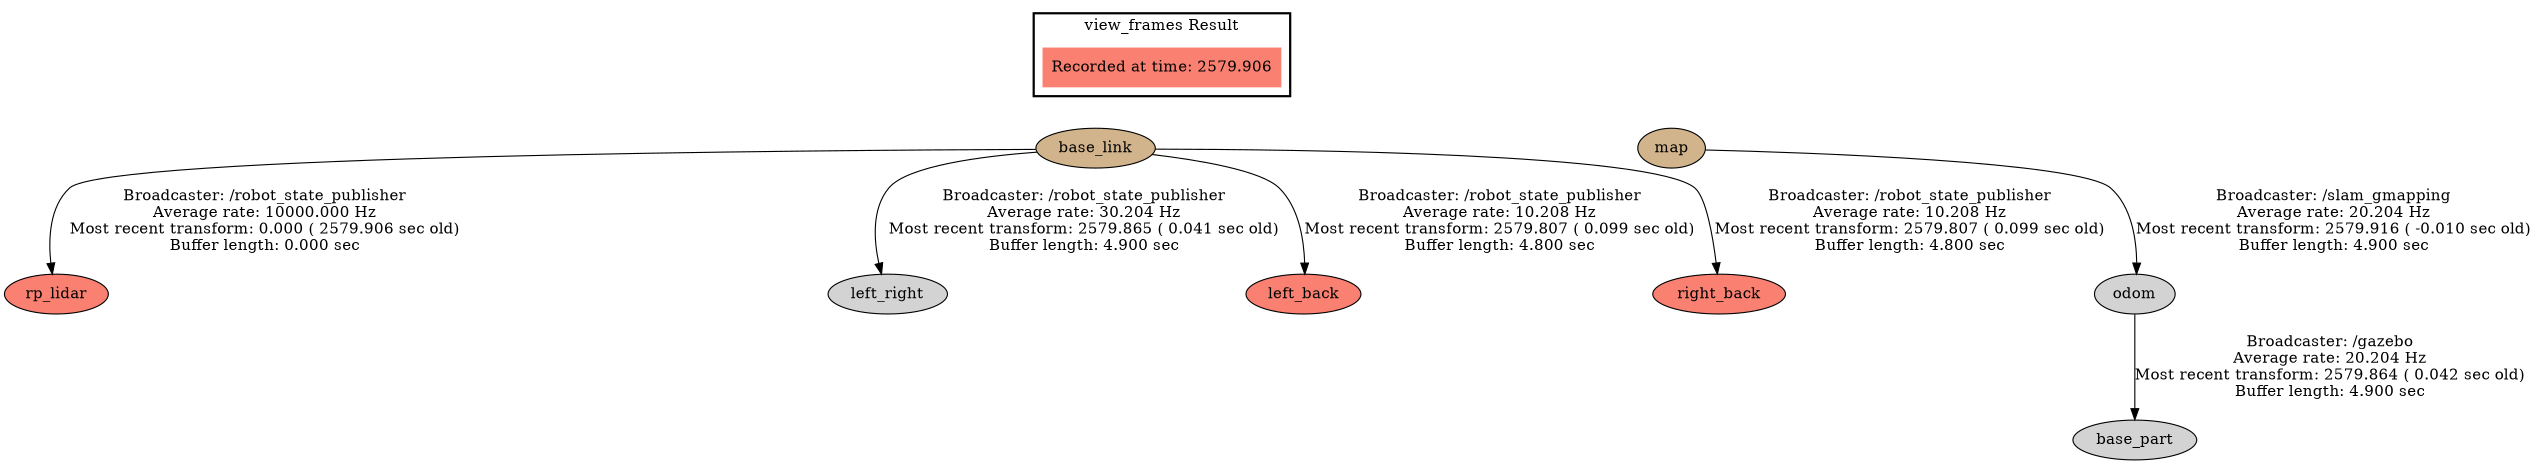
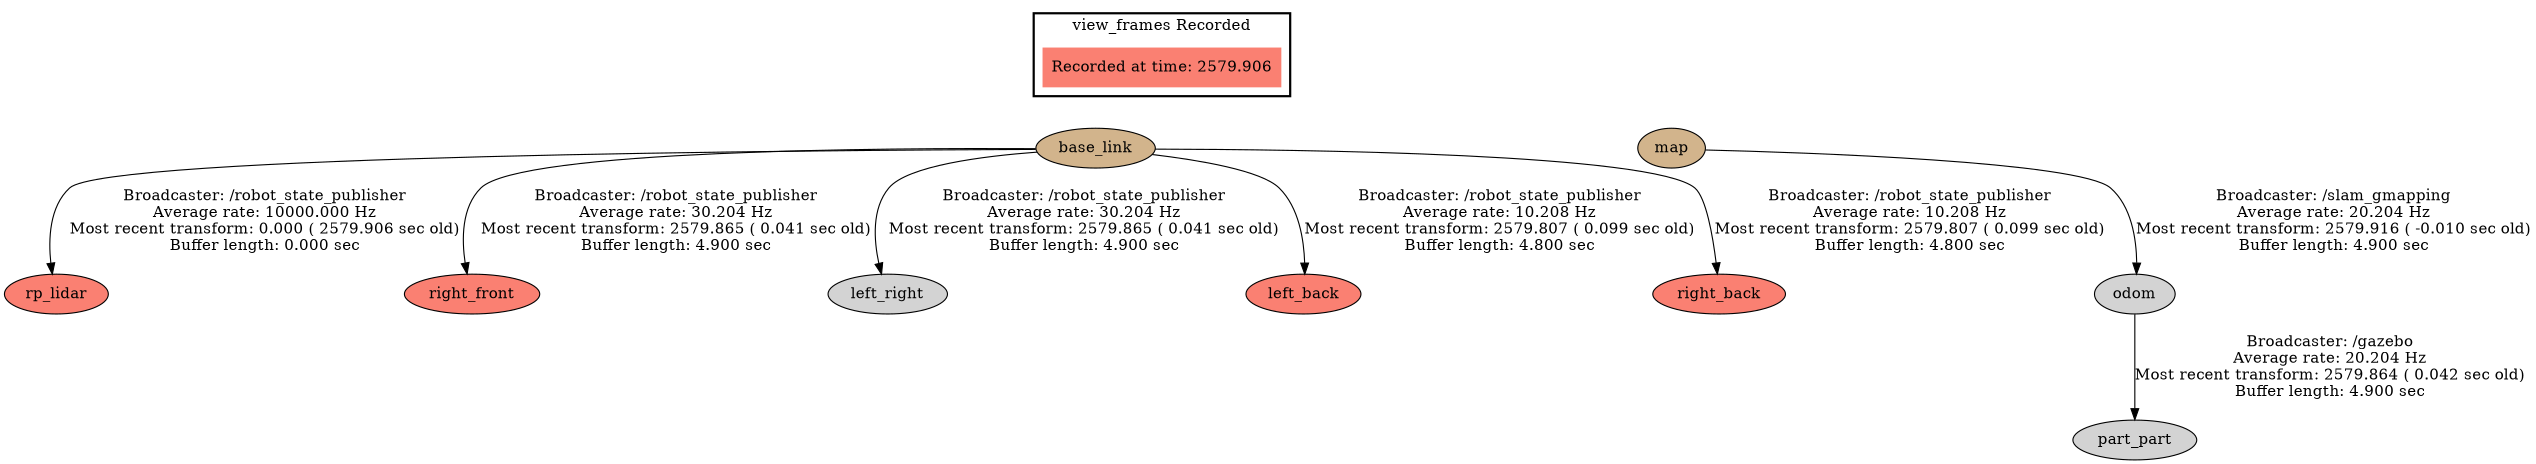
  digraph {
    node [fillcolor=salmon style=filled]
    "Recorded at time: 2579.906" [shape=plaintext]
    base_link [fillcolor=tan]
    map [fillcolor=tan]
    rp_lidar
+   right_front
    n6 [fillcolor=lightgrey label=left_right]
    left_back
    right_back
    odom [fillcolor=lightgrey]
-   base_part [fillcolor=lightgrey]
+   base_part [fillcolor=lightgrey label=part_part]
    subgraph cluster_1 {
      color=black
-     label="view_frames Result"
+     label="view_frames Recorded"
      style=bold
      "Recorded at time: 2579.906"
    }
    "Recorded at time: 2579.906" -> base_link [style=invis]
    "Recorded at time: 2579.906" -> map [style=invis]
    base_link -> rp_lidar [label="Broadcaster: /robot_state_publisher\nAverage rate: 10000.000 Hz\nMost recent transform: 0.000 ( 2579.906 sec old)\nBuffer length: 0.000 sec\n"]
+   base_link -> right_front [label="Broadcaster: /robot_state_publisher\nAverage rate: 30.204 Hz\nMost recent transform: 2579.865 ( 0.041 sec old)\nBuffer length: 4.900 sec\n"]
    base_link -> n6 [label="Broadcaster: /robot_state_publisher\nAverage rate: 30.204 Hz\nMost recent transform: 2579.865 ( 0.041 sec old)\nBuffer length: 4.900 sec\n"]
    base_link -> left_back [label="Broadcaster: /robot_state_publisher\nAverage rate: 10.208 Hz\nMost recent transform: 2579.807 ( 0.099 sec old)\nBuffer length: 4.800 sec\n"]
    base_link -> right_back [label="Broadcaster: /robot_state_publisher\nAverage rate: 10.208 Hz\nMost recent transform: 2579.807 ( 0.099 sec old)\nBuffer length: 4.800 sec\n"]
    map -> odom [label="Broadcaster: /slam_gmapping\nAverage rate: 20.204 Hz\nMost recent transform: 2579.916 ( -0.010 sec old)\nBuffer length: 4.900 sec\n"]
    odom -> base_part [label="Broadcaster: /gazebo\nAverage rate: 20.204 Hz\nMost recent transform: 2579.864 ( 0.042 sec old)\nBuffer length: 4.900 sec\n"]
  }
